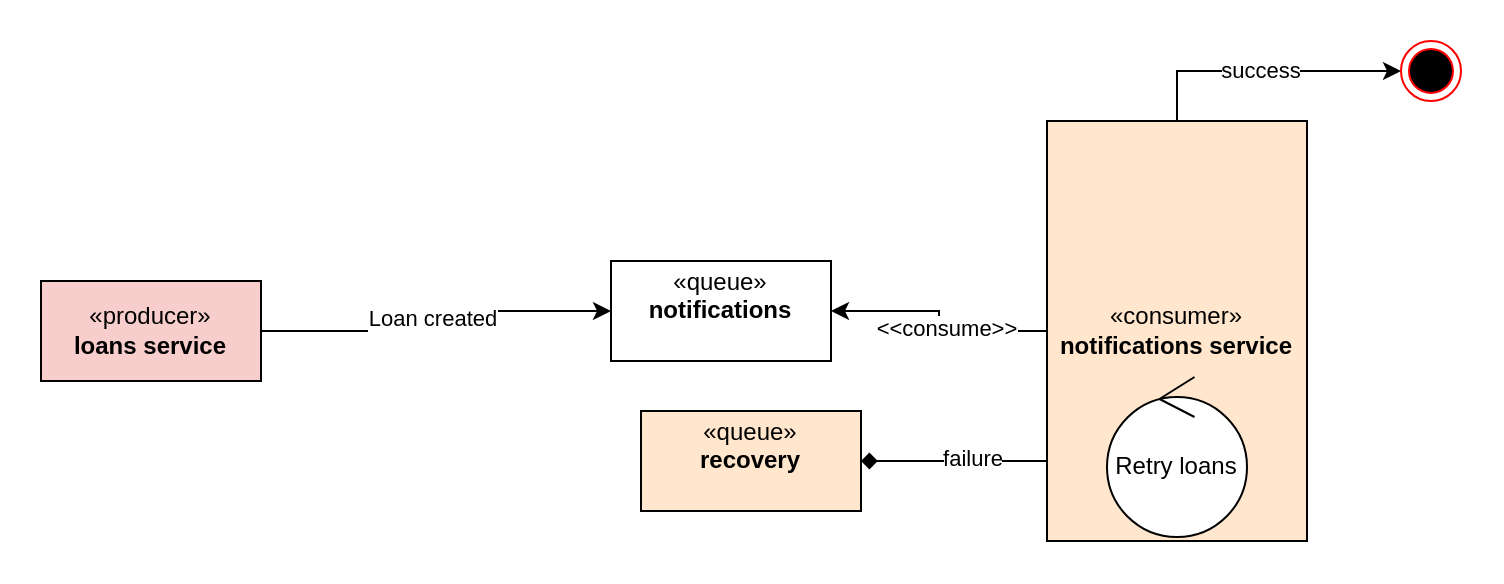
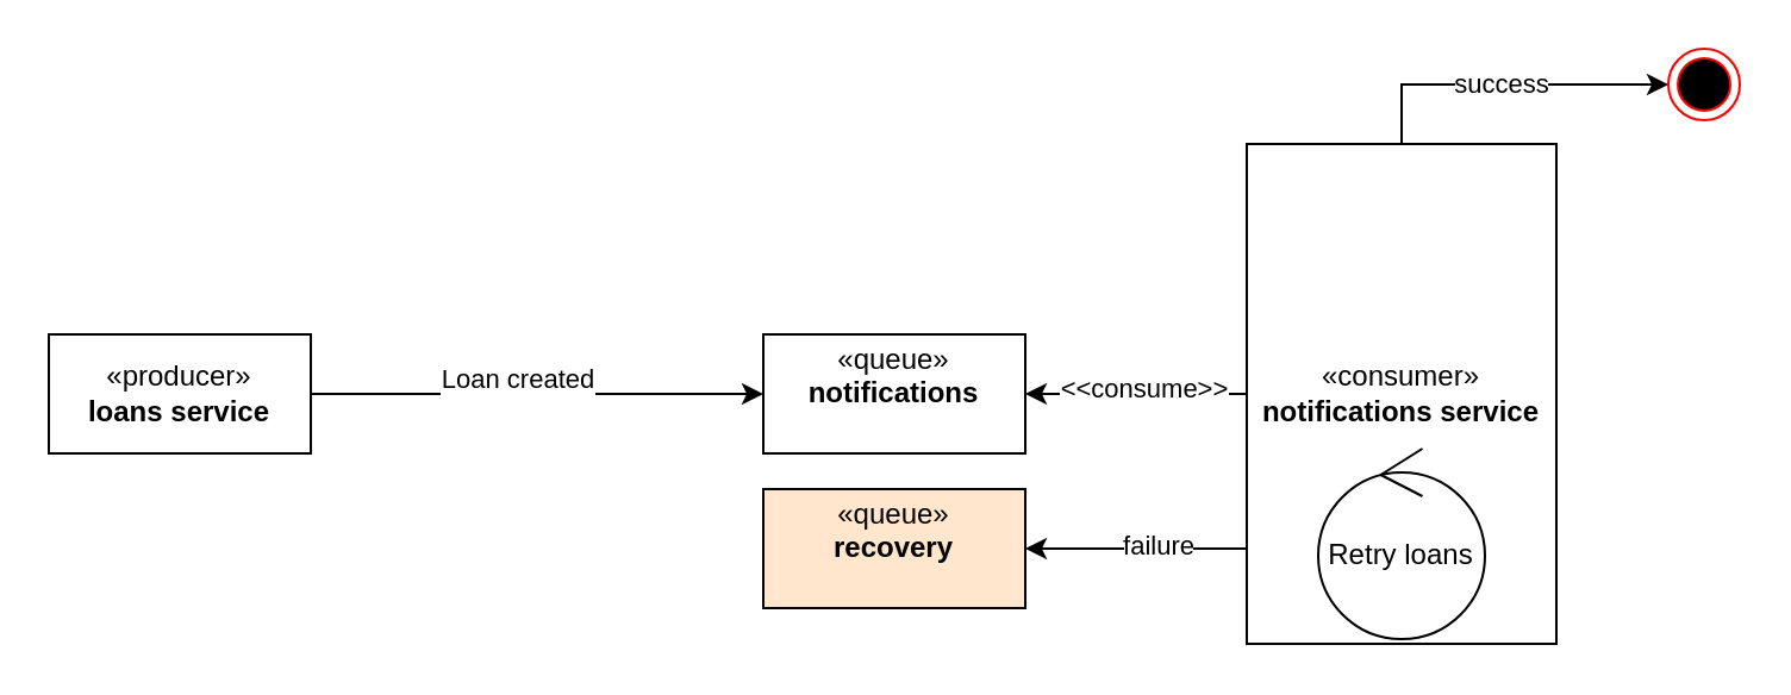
  <mxCell id="0" />
  <mxCell id="1" parent="0" />
  <mxCell id="2" style="edgeStyle=orthogonalEdgeStyle;rounded=0;orthogonalLoop=1;jettySize=auto;html=1;" edge="1" parent="1" source="4" target="12"><mxGeometry relative="1" as="geometry" /></mxCell>
  <mxCell id="3" value="Loan created" style="edgeLabel;html=1;align=center;verticalAlign=middle;resizable=0;points=[];" vertex="1" connectable="0" parent="2"><mxGeometry x="-0.311" y="7" relative="1" as="geometry"><mxPoint x="21" as="offset" /></mxGeometry></mxCell>
- <mxCell id="4" value="«producer»&lt;br&gt;&lt;b&gt;loans service&lt;/b&gt;" style="html=1;whiteSpace=wrap;fillColor=#f8cecc;" vertex="1" parent="1"><mxGeometry x="20" y="140" width="110" height="50" as="geometry" /></mxCell>
+ <mxCell id="4" value="«producer»&lt;br&gt;&lt;b&gt;loans service&lt;/b&gt;" style="html=1;whiteSpace=wrap;" vertex="1" parent="1"><mxGeometry x="20" y="140" width="110" height="50" as="geometry" /></mxCell>
  <mxCell id="5" style="edgeStyle=orthogonalEdgeStyle;rounded=0;orthogonalLoop=1;jettySize=auto;html=1;exitX=0;exitY=0.5;exitDx=0;exitDy=0;" edge="1" parent="1" source="11" target="12"><mxGeometry relative="1" as="geometry" /></mxCell>
  <mxCell id="6" value="&amp;lt;&amp;lt;consume&amp;gt;&amp;gt;" style="edgeLabel;html=1;align=center;verticalAlign=middle;resizable=0;points=[];" vertex="1" connectable="0" parent="5"><mxGeometry x="-0.051" y="-3" relative="1" as="geometry"><mxPoint as="offset" /></mxGeometry></mxCell>
  <mxCell id="7" value="" style="edgeStyle=orthogonalEdgeStyle;rounded=0;orthogonalLoop=1;jettySize=auto;html=1;" edge="1" parent="1" source="11" target="14"><mxGeometry relative="1" as="geometry"><Array as="points"><mxPoint x="660" y="35" /><mxPoint x="660" y="35" /></Array></mxGeometry></mxCell>
  <mxCell id="8" value="success" style="edgeLabel;html=1;align=center;verticalAlign=middle;resizable=0;points=[];" vertex="1" connectable="0" parent="7"><mxGeometry x="-0.033" y="1" relative="1" as="geometry"><mxPoint as="offset" /></mxGeometry></mxCell>
- <mxCell id="9" style="edgeStyle=orthogonalEdgeStyle;rounded=0;orthogonalLoop=1;jettySize=auto;html=1;entryX=1;entryY=0.5;entryDx=0;entryDy=0;endArrow=diamond;" edge="1" parent="1" source="11" target="13"><mxGeometry relative="1" as="geometry"><Array as="points"><mxPoint x="480" y="230" /><mxPoint x="480" y="230" /></Array></mxGeometry></mxCell>
+ <mxCell id="9" style="edgeStyle=orthogonalEdgeStyle;rounded=0;orthogonalLoop=1;jettySize=auto;html=1;entryX=1;entryY=0.5;entryDx=0;entryDy=0;" edge="1" parent="1" source="11" target="13"><mxGeometry relative="1" as="geometry"><Array as="points"><mxPoint x="480" y="230" /><mxPoint x="480" y="230" /></Array></mxGeometry></mxCell>
  <mxCell id="10" value="failure" style="edgeLabel;html=1;align=center;verticalAlign=middle;resizable=0;points=[];" vertex="1" connectable="0" parent="9"><mxGeometry x="-0.18" y="-2" relative="1" as="geometry"><mxPoint as="offset" /></mxGeometry></mxCell>
- <mxCell id="11" value="«consumer»&lt;br style=&quot;border-color: var(--border-color);&quot;&gt;&lt;b&gt;notifications service&lt;/b&gt;" style="html=1;whiteSpace=wrap;fillColor=#ffe6cc;" vertex="1" parent="1"><mxGeometry x="523" y="60" width="130" height="210" as="geometry" /></mxCell>
- <mxCell id="12" value="«queue»&lt;br&gt;&lt;b&gt;notifications&lt;br&gt;&lt;br&gt;&lt;/b&gt;" style="html=1;whiteSpace=wrap;" vertex="1" parent="1"><mxGeometry x="305" y="130" width="110" height="50" as="geometry" /></mxCell>
+ <mxCell id="11" value="«consumer»&lt;br style=&quot;border-color: var(--border-color);&quot;&gt;&lt;b&gt;notifications service&lt;/b&gt;" style="html=1;whiteSpace=wrap;" vertex="1" parent="1"><mxGeometry x="523" y="60" width="130" height="210" as="geometry" /></mxCell>
+ <mxCell id="12" value="«queue»&lt;br&gt;&lt;b&gt;notifications&lt;br&gt;&lt;br&gt;&lt;/b&gt;" style="html=1;whiteSpace=wrap;" vertex="1" parent="1"><mxGeometry x="320" y="140" width="110" height="50" as="geometry" /></mxCell>
  <mxCell id="13" value="«queue»&lt;br&gt;&lt;b&gt;recovery&lt;br&gt;&lt;br&gt;&lt;/b&gt;" style="html=1;whiteSpace=wrap;fillColor=#ffe6cc;" vertex="1" parent="1"><mxGeometry x="320" y="205" width="110" height="50" as="geometry" /></mxCell>
  <mxCell id="14" value="" style="ellipse;html=1;shape=endState;fillColor=#000000;strokeColor=#ff0000;" vertex="1" parent="1"><mxGeometry x="700" y="20" width="30" height="30" as="geometry" /></mxCell>
  <mxCell id="15" value="Retry loans" style="ellipse;shape=umlControl;whiteSpace=wrap;html=1;" vertex="1" parent="1"><mxGeometry x="553" y="188" width="70" height="80" as="geometry" /></mxCell>
